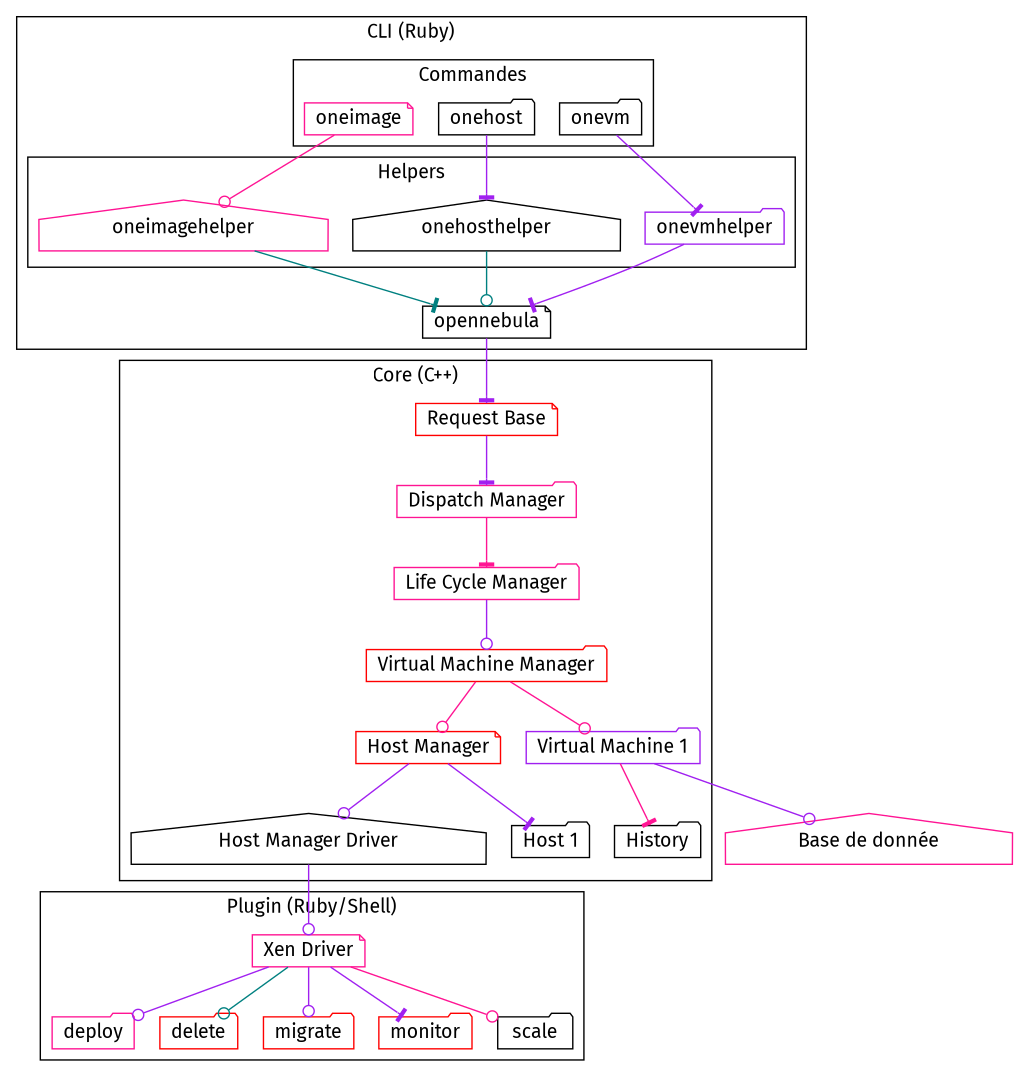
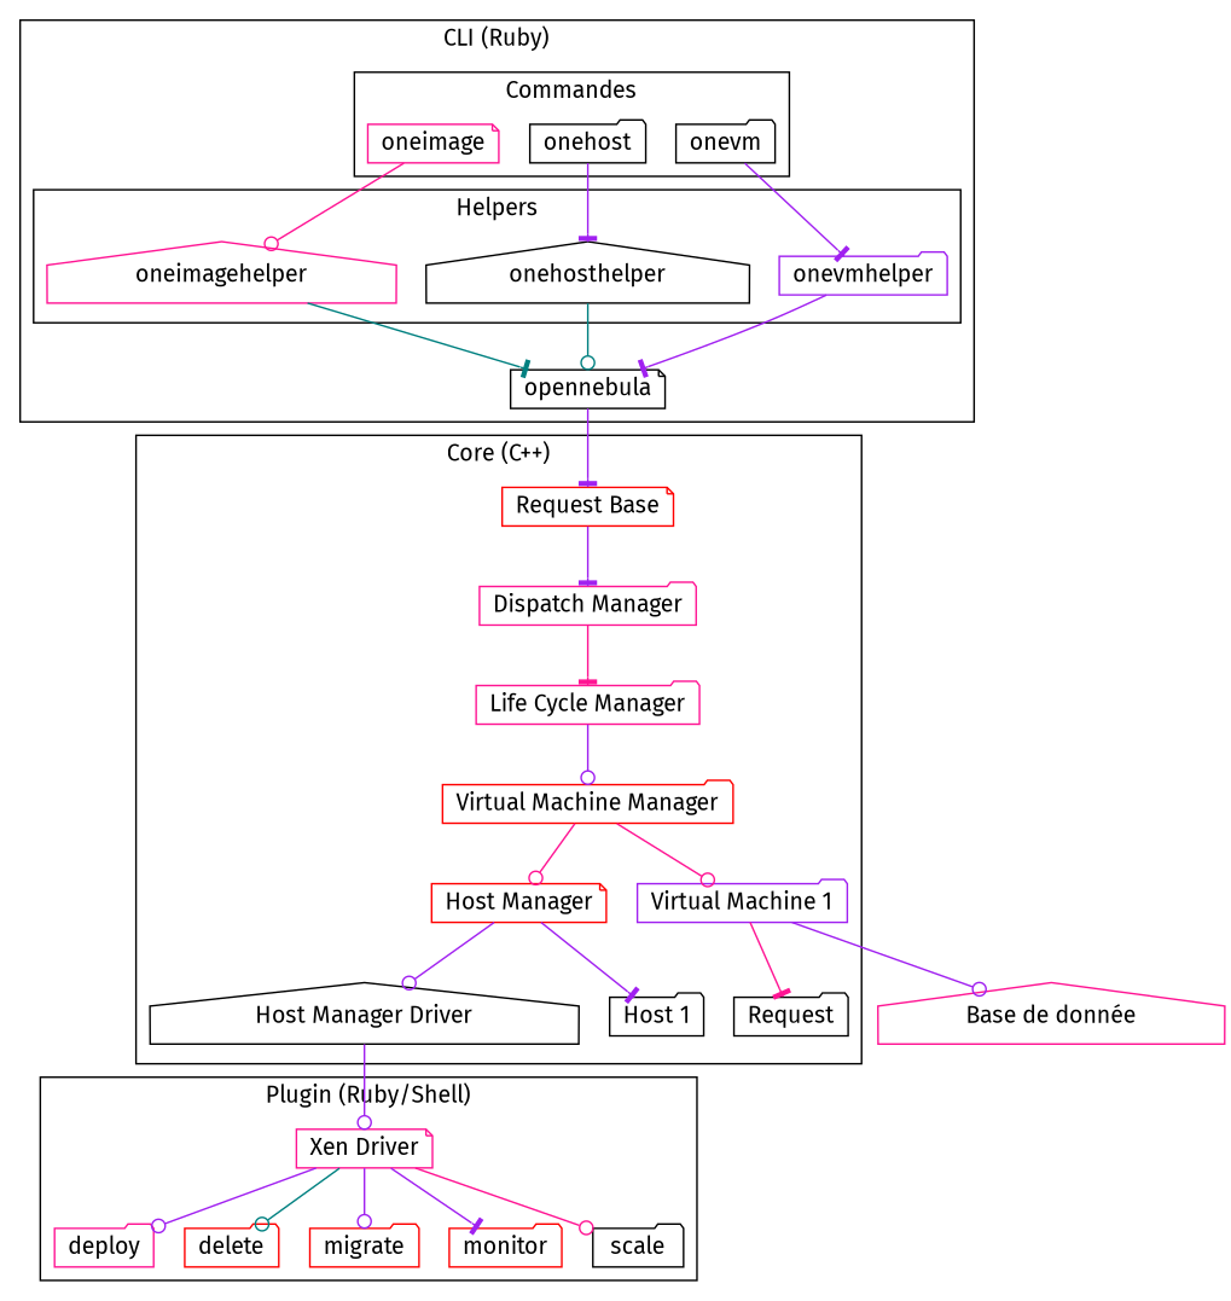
  digraph {
    compound=true
    fontname="Fira Sans"
    node [color=black fontname="Fira Sans" shape=folder]
    edge [arrowhead=odot color=purple fontname="Fira Sans"]
    onevm [height=0.1]
    onehost [height=0.1]
    oneimage [color=deeppink height=0.1 shape=note]
    onevmhelper [color=purple height=0.1]
    onehosthelper [height=0.1 shape=house]
    oneimagehelper [color=deeppink height=0.1 shape=house]
    opennebula [height=0.1 shape=note]
    n8 [color=red height=0.1 label="Request Base" shape=note]
    n9 [color=deeppink height=0.1 label="Dispatch Manager"]
    n10 [color=deeppink height=0.1 label="Life Cycle Manager"]
    n11 [color=red height=0.1 label="Virtual Machine Manager"]
    n12 [color=red height=0.1 label="Host Manager" shape=note]
    n13 [color=purple height=0.1 label="Virtual Machine 1"]
    n14 [height=0.1 label="Host Manager Driver" shape=house]
    n15 [height=0.1 label="Host 1"]
-   n16 [height=0.1 label=History]
+   n16 [height=0.1 label=Request]
    n17 [color=deeppink height=0.1 label="Xen Driver" shape=note]
    deploy [color=deeppink height=0.1]
    delete [color=red height=0.1]
    migrate [color=red height=0.1]
    monitor [color=red height=0.1]
    scale [height=0.1]
    n23 [color=deeppink height=0.1 label="Base de donnée" shape=house]
    subgraph cluster_1 {
      label="CLI (Ruby)"
      opennebula
      subgraph cluster_2 {
        label=Commandes
        onevm
        onehost
        oneimage
      }
      subgraph cluster_3 {
        label=Helpers
        onevmhelper
        onehosthelper
        oneimagehelper
      }
    }
    subgraph cluster_4 {
      label="Core (C++)"
      n8
      n9
      n10
      n11
      n12
      n13
      n14
      n15
      n16
    }
    subgraph cluster_5 {
      label="Plugin (Ruby/Shell)"
      n17
      deploy
      delete
      migrate
      monitor
      scale
    }
    onevm -> onevmhelper [arrowhead=tee]
    onehost -> onehosthelper [arrowhead=tee]
    oneimage -> oneimagehelper [color=deeppink]
    onevmhelper -> opennebula [arrowhead=tee]
    onehosthelper -> opennebula [color=teal]
    oneimagehelper -> opennebula [arrowhead=tee color=teal]
    opennebula -> n8 [arrowhead=tee]
    n8 -> n9 [arrowhead=tee]
    n9 -> n10 [arrowhead=tee color=deeppink]
    n10 -> n11
    n11 -> n12 [color=deeppink]
    n11 -> n13 [color=deeppink]
    n12 -> n14
    n12 -> n15 [arrowhead=tee]
    n13 -> n16 [arrowhead=tee color=deeppink]
    n13 -> n23
    n14 -> n17
    n17 -> deploy
    n17 -> delete [color=teal]
    n17 -> migrate
    n17 -> monitor [arrowhead=tee]
    n17 -> scale [color=deeppink]
  }
